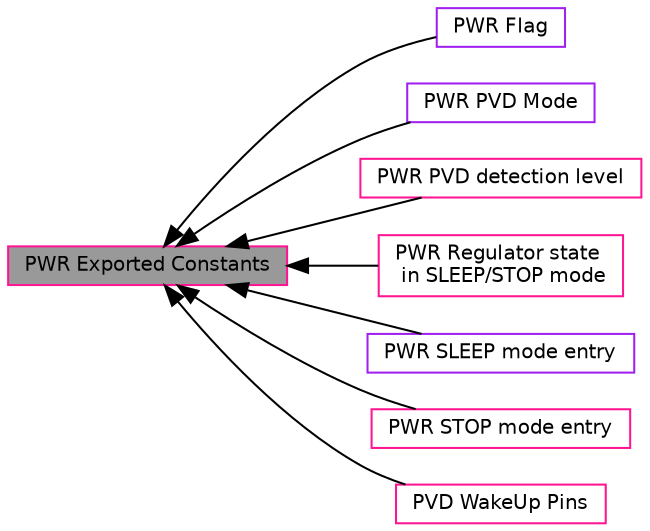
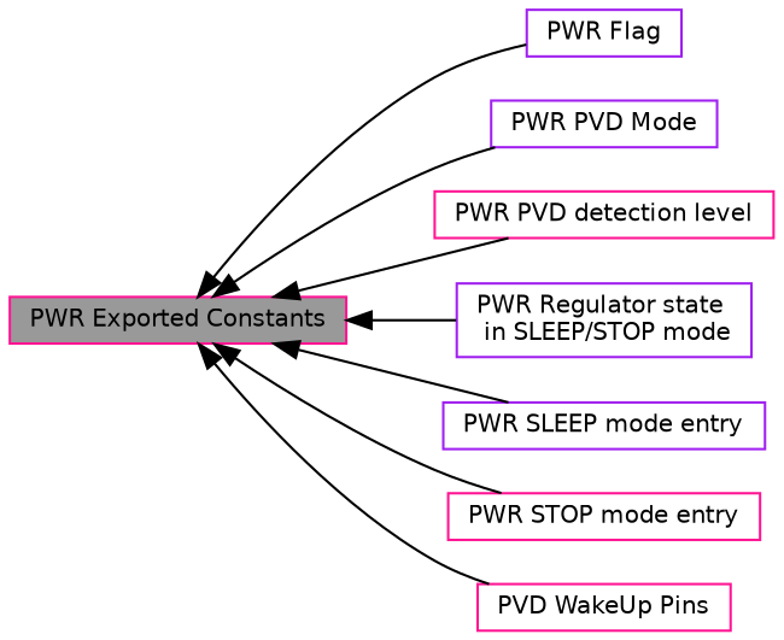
  digraph {
    rankdir=LR
    node [color=deeppink fillcolor=white fontname=Helvetica fontsize=10 shape=box style=filled]
    edge [dir=back fontname=Helvetica fontsize=10 labelfontname=Helvetica labelfontsize=10 shape=plaintext style=solid]
    n1 [fillcolor=grey60 fontcolor=black height=0.2 label="PWR Exported Constants" width=0.4]
    n2 [color=purple height=0.2 label="PWR Flag" width=0.4]
    n3 [color=purple height=0.2 label="PWR PVD Mode" width=0.4]
    n4 [height=0.2 label="PWR PVD detection level" width=0.4]
-   n5 [height=0.2 label="PWR Regulator state\l in SLEEP/STOP mode" width=0.4]
+   n5 [color=purple height=0.2 label="PWR Regulator state\l in SLEEP/STOP mode" width=0.4]
    n6 [color=purple height=0.2 label="PWR SLEEP mode entry" width=0.4]
    n7 [height=0.2 label="PWR STOP mode entry" width=0.4]
    n8 [height=0.2 label="PVD WakeUp Pins" width=0.4]
    n1 -> n2
    n1 -> n3
    n1 -> n4
    n1 -> n5
    n1 -> n6
    n1 -> n7
    n1 -> n8
  }
